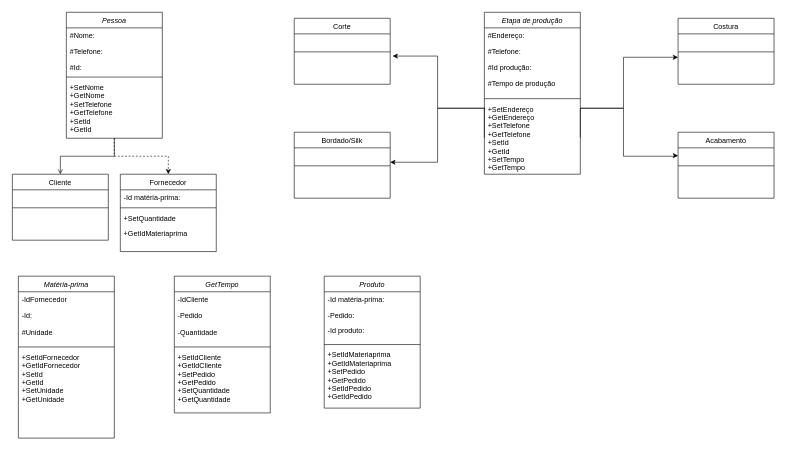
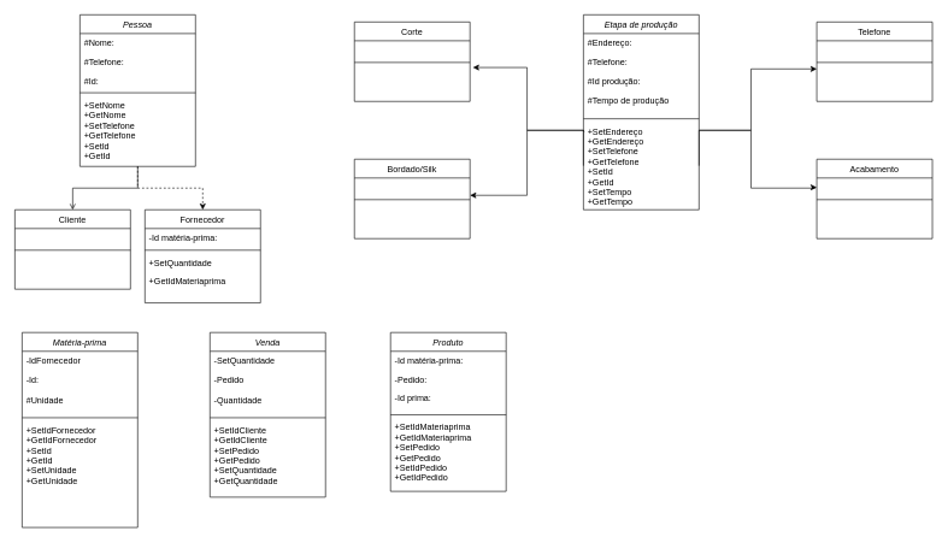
  <mxCell id="0" />
  <mxCell id="1" parent="0" />
  <mxCell id="2" style="edgeStyle=orthogonalEdgeStyle;rounded=0;orthogonalLoop=1;jettySize=auto;html=1;endArrow=open;" edge="1" parent="1" source="4" target="15"><mxGeometry relative="1" as="geometry" /></mxCell>
  <mxCell id="3" style="edgeStyle=orthogonalEdgeStyle;rounded=0;orthogonalLoop=1;jettySize=auto;html=1;dashed=1;" edge="1" parent="1" source="4" target="10"><mxGeometry relative="1" as="geometry" /></mxCell>
  <mxCell id="4" value="Pessoa" style="swimlane;fontStyle=2;align=center;verticalAlign=top;childLayout=stackLayout;horizontal=1;startSize=26;horizontalStack=0;resizeParent=1;resizeLast=0;collapsible=1;marginBottom=0;rounded=0;shadow=0;strokeWidth=1;" parent="1" vertex="1"><mxGeometry x="110" y="20" width="160" height="210" as="geometry"><mxRectangle x="230" y="140" width="160" height="26" as="alternateBounds" /></mxGeometry></mxCell>
  <mxCell id="5" value="#Nome:" style="text;align=left;verticalAlign=top;spacingLeft=4;spacingRight=4;overflow=hidden;rotatable=0;points=[[0,0.5],[1,0.5]];portConstraint=eastwest;" parent="4" vertex="1"><mxGeometry y="26" width="160" height="26" as="geometry" /></mxCell>
  <mxCell id="6" value="#Telefone:" style="text;align=left;verticalAlign=top;spacingLeft=4;spacingRight=4;overflow=hidden;rotatable=0;points=[[0,0.5],[1,0.5]];portConstraint=eastwest;rounded=0;shadow=0;html=0;" parent="4" vertex="1"><mxGeometry y="52" width="160" height="26" as="geometry" /></mxCell>
  <mxCell id="7" value="#Id:" style="text;align=left;verticalAlign=top;spacingLeft=4;spacingRight=4;overflow=hidden;rotatable=0;points=[[0,0.5],[1,0.5]];portConstraint=eastwest;" parent="4" vertex="1"><mxGeometry y="78" width="160" height="26" as="geometry" /></mxCell>
  <mxCell id="8" value="" style="line;html=1;strokeWidth=1;align=left;verticalAlign=middle;spacingTop=-1;spacingLeft=3;spacingRight=3;rotatable=0;labelPosition=right;points=[];portConstraint=eastwest;" parent="4" vertex="1"><mxGeometry y="104" width="160" height="8" as="geometry" /></mxCell>
  <mxCell id="9" value="+SetNome&#10;+GetNome &#10;+SetTelefone&#10;+GetTelefone&#10;+SetId&#10;+GetId" style="text;align=left;verticalAlign=top;spacingLeft=4;spacingRight=4;overflow=hidden;rotatable=0;points=[[0,0.5],[1,0.5]];portConstraint=eastwest;" parent="4" vertex="1"><mxGeometry y="112" width="160" height="98" as="geometry" /></mxCell>
  <mxCell id="10" value="Fornecedor" style="swimlane;fontStyle=0;align=center;verticalAlign=top;childLayout=stackLayout;horizontal=1;startSize=26;horizontalStack=0;resizeParent=1;resizeLast=0;collapsible=1;marginBottom=0;rounded=0;shadow=0;strokeWidth=1;" parent="1" vertex="1"><mxGeometry x="200" y="290" width="160" height="129" as="geometry"><mxRectangle x="550" y="140" width="160" height="26" as="alternateBounds" /></mxGeometry></mxCell>
  <mxCell id="11" value="-Id matéria-prima:" style="text;align=left;verticalAlign=top;spacingLeft=4;spacingRight=4;overflow=hidden;rotatable=0;points=[[0,0.5],[1,0.5]];portConstraint=eastwest;rounded=0;shadow=0;html=0;" parent="10" vertex="1"><mxGeometry y="26" width="160" height="26" as="geometry" /></mxCell>
  <mxCell id="12" value="" style="line;html=1;strokeWidth=1;align=left;verticalAlign=middle;spacingTop=-1;spacingLeft=3;spacingRight=3;rotatable=0;labelPosition=right;points=[];portConstraint=eastwest;" parent="10" vertex="1"><mxGeometry y="52" width="160" height="8" as="geometry" /></mxCell>
  <mxCell id="13" value="+SetQuantidade" style="text;align=left;verticalAlign=top;spacingLeft=4;spacingRight=4;overflow=hidden;rotatable=0;points=[[0,0.5],[1,0.5]];portConstraint=eastwest;" parent="10" vertex="1"><mxGeometry y="60" width="160" height="26" as="geometry" /></mxCell>
  <mxCell id="14" value="+GetIdMateriaprima" style="text;align=left;verticalAlign=top;spacingLeft=4;spacingRight=4;overflow=hidden;rotatable=0;points=[[0,0.5],[1,0.5]];portConstraint=eastwest;" parent="10" vertex="1"><mxGeometry y="86" width="160" height="26" as="geometry" /></mxCell>
  <mxCell id="15" value="Cliente" style="swimlane;fontStyle=0;align=center;verticalAlign=top;childLayout=stackLayout;horizontal=1;startSize=26;horizontalStack=0;resizeParent=1;resizeLast=0;collapsible=1;marginBottom=0;rounded=0;shadow=0;strokeWidth=1;" parent="1" vertex="1"><mxGeometry x="20" y="290" width="160" height="110" as="geometry"><mxRectangle x="550" y="140" width="160" height="26" as="alternateBounds" /></mxGeometry></mxCell>
  <mxCell id="16" value="   " style="text;align=left;verticalAlign=top;spacingLeft=4;spacingRight=4;overflow=hidden;rotatable=0;points=[[0,0.5],[1,0.5]];portConstraint=eastwest;rounded=0;shadow=0;html=0;" parent="15" vertex="1"><mxGeometry y="26" width="160" height="26" as="geometry" /></mxCell>
  <mxCell id="17" value="" style="line;html=1;strokeWidth=1;align=left;verticalAlign=middle;spacingTop=-1;spacingLeft=3;spacingRight=3;rotatable=0;labelPosition=right;points=[];portConstraint=eastwest;" parent="15" vertex="1"><mxGeometry y="52" width="160" height="8" as="geometry" /></mxCell>
  <mxCell id="18" value="    " style="text;align=left;verticalAlign=top;spacingLeft=4;spacingRight=4;overflow=hidden;rotatable=0;points=[[0,0.5],[1,0.5]];portConstraint=eastwest;" parent="15" vertex="1"><mxGeometry y="60" width="160" height="26" as="geometry" /></mxCell>
  <mxCell id="19" value="Etapa de produção" style="swimlane;fontStyle=2;align=center;verticalAlign=top;childLayout=stackLayout;horizontal=1;startSize=26;horizontalStack=0;resizeParent=1;resizeLast=0;collapsible=1;marginBottom=0;rounded=0;shadow=0;strokeWidth=1;" vertex="1" parent="1"><mxGeometry x="807" y="20" width="160" height="270" as="geometry"><mxRectangle x="230" y="140" width="160" height="26" as="alternateBounds" /></mxGeometry></mxCell>
  <mxCell id="20" value="#Endereço:" style="text;align=left;verticalAlign=top;spacingLeft=4;spacingRight=4;overflow=hidden;rotatable=0;points=[[0,0.5],[1,0.5]];portConstraint=eastwest;" vertex="1" parent="19"><mxGeometry y="26" width="160" height="26" as="geometry" /></mxCell>
  <mxCell id="21" value="#Telefone:" style="text;align=left;verticalAlign=top;spacingLeft=4;spacingRight=4;overflow=hidden;rotatable=0;points=[[0,0.5],[1,0.5]];portConstraint=eastwest;rounded=0;shadow=0;html=0;" vertex="1" parent="19"><mxGeometry y="52" width="160" height="26" as="geometry" /></mxCell>
  <mxCell id="22" value="#Id produção:&#10;&#10;#Tempo de produção" style="text;align=left;verticalAlign=top;spacingLeft=4;spacingRight=4;overflow=hidden;rotatable=0;points=[[0,0.5],[1,0.5]];portConstraint=eastwest;" vertex="1" parent="19"><mxGeometry y="78" width="160" height="62" as="geometry" /></mxCell>
  <mxCell id="23" value="" style="line;html=1;strokeWidth=1;align=left;verticalAlign=middle;spacingTop=-1;spacingLeft=3;spacingRight=3;rotatable=0;labelPosition=right;points=[];portConstraint=eastwest;" vertex="1" parent="19"><mxGeometry y="140" width="160" height="8" as="geometry" /></mxCell>
  <mxCell id="24" value="+SetEndereço&#10;+GetEndereço &#10;+SetTelefone&#10;+GetTelefone&#10;+SetId&#10;+GetId&#10;+SetTempo&#10;+GetTempo" style="text;align=left;verticalAlign=top;spacingLeft=4;spacingRight=4;overflow=hidden;rotatable=0;points=[[0,0.5],[1,0.5]];portConstraint=eastwest;" vertex="1" parent="19"><mxGeometry y="148" width="160" height="122" as="geometry" /></mxCell>
  <mxCell id="25" style="edgeStyle=orthogonalEdgeStyle;rounded=0;orthogonalLoop=1;jettySize=auto;html=1;entryX=0;entryY=0.922;entryDx=0;entryDy=0;entryPerimeter=0;" edge="1" parent="1"><mxGeometry relative="1" as="geometry"><mxPoint x="967" y="180" as="sourcePoint" /><mxPoint x="1130" y="95.008" as="targetPoint" /><Array as="points"><mxPoint x="967" y="180" /><mxPoint x="1039" y="180" /><mxPoint x="1039" y="95" /></Array></mxGeometry></mxCell>
  <mxCell id="26" style="edgeStyle=orthogonalEdgeStyle;rounded=0;orthogonalLoop=1;jettySize=auto;html=1;exitX=1;exitY=0.5;exitDx=0;exitDy=0;entryX=0;entryY=0.5;entryDx=0;entryDy=0;" edge="1" parent="1" source="24" target="41"><mxGeometry relative="1" as="geometry"><mxPoint x="1126.96" y="325.01" as="targetPoint" /><Array as="points"><mxPoint x="967" y="180" /><mxPoint x="1039" y="180" /><mxPoint x="1039" y="260" /><mxPoint x="1127" y="260" /><mxPoint x="1127" y="259" /></Array></mxGeometry></mxCell>
  <mxCell id="27" style="edgeStyle=orthogonalEdgeStyle;rounded=0;orthogonalLoop=1;jettySize=auto;html=1;exitX=0.006;exitY=0.115;exitDx=0;exitDy=0;entryX=1.025;entryY=0.734;entryDx=0;entryDy=0;entryPerimeter=0;exitPerimeter=0;" edge="1" parent="1" source="24"><mxGeometry relative="1" as="geometry"><mxPoint x="654" y="92.976" as="targetPoint" /><Array as="points"><mxPoint x="807" y="180" /><mxPoint x="729" y="180" /><mxPoint x="729" y="93" /></Array></mxGeometry></mxCell>
  <mxCell id="28" value="Corte" style="swimlane;fontStyle=0;align=center;verticalAlign=top;childLayout=stackLayout;horizontal=1;startSize=26;horizontalStack=0;resizeParent=1;resizeLast=0;collapsible=1;marginBottom=0;rounded=0;shadow=0;strokeWidth=1;" vertex="1" parent="1"><mxGeometry x="490" y="30" width="160" height="110" as="geometry"><mxRectangle x="550" y="140" width="160" height="26" as="alternateBounds" /></mxGeometry></mxCell>
  <mxCell id="29" value="   " style="text;align=left;verticalAlign=top;spacingLeft=4;spacingRight=4;overflow=hidden;rotatable=0;points=[[0,0.5],[1,0.5]];portConstraint=eastwest;rounded=0;shadow=0;html=0;" vertex="1" parent="28"><mxGeometry y="26" width="160" height="26" as="geometry" /></mxCell>
  <mxCell id="30" value="" style="line;html=1;strokeWidth=1;align=left;verticalAlign=middle;spacingTop=-1;spacingLeft=3;spacingRight=3;rotatable=0;labelPosition=right;points=[];portConstraint=eastwest;" vertex="1" parent="28"><mxGeometry y="52" width="160" height="8" as="geometry" /></mxCell>
  <mxCell id="31" value="    " style="text;align=left;verticalAlign=top;spacingLeft=4;spacingRight=4;overflow=hidden;rotatable=0;points=[[0,0.5],[1,0.5]];portConstraint=eastwest;" vertex="1" parent="28"><mxGeometry y="60" width="160" height="26" as="geometry" /></mxCell>
  <mxCell id="32" value="Bordado/Silk" style="swimlane;fontStyle=0;align=center;verticalAlign=top;childLayout=stackLayout;horizontal=1;startSize=26;horizontalStack=0;resizeParent=1;resizeLast=0;collapsible=1;marginBottom=0;rounded=0;shadow=0;strokeWidth=1;" vertex="1" parent="1"><mxGeometry x="490" y="220" width="160" height="110" as="geometry"><mxRectangle x="550" y="140" width="160" height="26" as="alternateBounds" /></mxGeometry></mxCell>
  <mxCell id="33" value="   " style="text;align=left;verticalAlign=top;spacingLeft=4;spacingRight=4;overflow=hidden;rotatable=0;points=[[0,0.5],[1,0.5]];portConstraint=eastwest;rounded=0;shadow=0;html=0;" vertex="1" parent="32"><mxGeometry y="26" width="160" height="26" as="geometry" /></mxCell>
  <mxCell id="34" value="" style="line;html=1;strokeWidth=1;align=left;verticalAlign=middle;spacingTop=-1;spacingLeft=3;spacingRight=3;rotatable=0;labelPosition=right;points=[];portConstraint=eastwest;" vertex="1" parent="32"><mxGeometry y="52" width="160" height="8" as="geometry" /></mxCell>
  <mxCell id="35" value="    " style="text;align=left;verticalAlign=top;spacingLeft=4;spacingRight=4;overflow=hidden;rotatable=0;points=[[0,0.5],[1,0.5]];portConstraint=eastwest;" vertex="1" parent="32"><mxGeometry y="60" width="160" height="26" as="geometry" /></mxCell>
- <mxCell id="36" value="Costura" style="swimlane;fontStyle=0;align=center;verticalAlign=top;childLayout=stackLayout;horizontal=1;startSize=26;horizontalStack=0;resizeParent=1;resizeLast=0;collapsible=1;marginBottom=0;rounded=0;shadow=0;strokeWidth=1;" vertex="1" parent="1"><mxGeometry x="1130" y="30" width="160" height="110" as="geometry"><mxRectangle x="550" y="140" width="160" height="26" as="alternateBounds" /></mxGeometry></mxCell>
+ <mxCell id="36" value="Telefone" style="swimlane;fontStyle=0;align=center;verticalAlign=top;childLayout=stackLayout;horizontal=1;startSize=26;horizontalStack=0;resizeParent=1;resizeLast=0;collapsible=1;marginBottom=0;rounded=0;shadow=0;strokeWidth=1;" vertex="1" parent="1"><mxGeometry x="1130" y="30" width="160" height="110" as="geometry"><mxRectangle x="550" y="140" width="160" height="26" as="alternateBounds" /></mxGeometry></mxCell>
  <mxCell id="37" value="   " style="text;align=left;verticalAlign=top;spacingLeft=4;spacingRight=4;overflow=hidden;rotatable=0;points=[[0,0.5],[1,0.5]];portConstraint=eastwest;rounded=0;shadow=0;html=0;" vertex="1" parent="36"><mxGeometry y="26" width="160" height="26" as="geometry" /></mxCell>
  <mxCell id="38" value="" style="line;html=1;strokeWidth=1;align=left;verticalAlign=middle;spacingTop=-1;spacingLeft=3;spacingRight=3;rotatable=0;labelPosition=right;points=[];portConstraint=eastwest;" vertex="1" parent="36"><mxGeometry y="52" width="160" height="8" as="geometry" /></mxCell>
  <mxCell id="39" value="    " style="text;align=left;verticalAlign=top;spacingLeft=4;spacingRight=4;overflow=hidden;rotatable=0;points=[[0,0.5],[1,0.5]];portConstraint=eastwest;" vertex="1" parent="36"><mxGeometry y="60" width="160" height="26" as="geometry" /></mxCell>
  <mxCell id="40" value="Acabamento" style="swimlane;fontStyle=0;align=center;verticalAlign=top;childLayout=stackLayout;horizontal=1;startSize=26;horizontalStack=0;resizeParent=1;resizeLast=0;collapsible=1;marginBottom=0;rounded=0;shadow=0;strokeWidth=1;" vertex="1" parent="1"><mxGeometry x="1130" y="220" width="160" height="110" as="geometry"><mxRectangle x="550" y="140" width="160" height="26" as="alternateBounds" /></mxGeometry></mxCell>
  <mxCell id="41" value="   " style="text;align=left;verticalAlign=top;spacingLeft=4;spacingRight=4;overflow=hidden;rotatable=0;points=[[0,0.5],[1,0.5]];portConstraint=eastwest;rounded=0;shadow=0;html=0;" vertex="1" parent="40"><mxGeometry y="26" width="160" height="26" as="geometry" /></mxCell>
  <mxCell id="42" value="" style="line;html=1;strokeWidth=1;align=left;verticalAlign=middle;spacingTop=-1;spacingLeft=3;spacingRight=3;rotatable=0;labelPosition=right;points=[];portConstraint=eastwest;" vertex="1" parent="40"><mxGeometry y="52" width="160" height="8" as="geometry" /></mxCell>
  <mxCell id="43" value="    " style="text;align=left;verticalAlign=top;spacingLeft=4;spacingRight=4;overflow=hidden;rotatable=0;points=[[0,0.5],[1,0.5]];portConstraint=eastwest;" vertex="1" parent="40"><mxGeometry y="60" width="160" height="26" as="geometry" /></mxCell>
  <mxCell id="44" style="edgeStyle=orthogonalEdgeStyle;rounded=0;orthogonalLoop=1;jettySize=auto;html=1;exitX=0;exitY=0.5;exitDx=0;exitDy=0;entryX=1;entryY=0.923;entryDx=0;entryDy=0;entryPerimeter=0;" edge="1" parent="1" source="24" target="33"><mxGeometry relative="1" as="geometry"><mxPoint x="660" y="270" as="targetPoint" /><Array as="points"><mxPoint x="807" y="180" /><mxPoint x="729" y="180" /><mxPoint x="729" y="270" /></Array></mxGeometry></mxCell>
- <mxCell id="45" value="GetTempo" style="swimlane;fontStyle=2;align=center;verticalAlign=top;childLayout=stackLayout;horizontal=1;startSize=26;horizontalStack=0;resizeParent=1;resizeLast=0;collapsible=1;marginBottom=0;rounded=0;shadow=0;strokeWidth=1;" vertex="1" parent="1"><mxGeometry x="290" y="460" width="160" height="228" as="geometry"><mxRectangle x="230" y="140" width="160" height="26" as="alternateBounds" /></mxGeometry></mxCell>
- <mxCell id="46" value="-IdCliente" style="text;align=left;verticalAlign=top;spacingLeft=4;spacingRight=4;overflow=hidden;rotatable=0;points=[[0,0.5],[1,0.5]];portConstraint=eastwest;rounded=0;shadow=0;html=0;" vertex="1" parent="45"><mxGeometry y="26" width="160" height="26" as="geometry" /></mxCell>
+ <mxCell id="45" value="Venda" style="swimlane;fontStyle=2;align=center;verticalAlign=top;childLayout=stackLayout;horizontal=1;startSize=26;horizontalStack=0;resizeParent=1;resizeLast=0;collapsible=1;marginBottom=0;rounded=0;shadow=0;strokeWidth=1;" vertex="1" parent="1"><mxGeometry x="290" y="460" width="160" height="228" as="geometry"><mxRectangle x="230" y="140" width="160" height="26" as="alternateBounds" /></mxGeometry></mxCell>
+ <mxCell id="46" value="-SetQuantidade" style="text;align=left;verticalAlign=top;spacingLeft=4;spacingRight=4;overflow=hidden;rotatable=0;points=[[0,0.5],[1,0.5]];portConstraint=eastwest;rounded=0;shadow=0;html=0;" vertex="1" parent="45"><mxGeometry y="26" width="160" height="26" as="geometry" /></mxCell>
  <mxCell id="47" value="-Pedido&#10;&#10;-Quantidade" style="text;align=left;verticalAlign=top;spacingLeft=4;spacingRight=4;overflow=hidden;rotatable=0;points=[[0,0.5],[1,0.5]];portConstraint=eastwest;" vertex="1" parent="45"><mxGeometry y="52" width="160" height="62" as="geometry" /></mxCell>
  <mxCell id="48" value="" style="line;html=1;strokeWidth=1;align=left;verticalAlign=middle;spacingTop=-1;spacingLeft=3;spacingRight=3;rotatable=0;labelPosition=right;points=[];portConstraint=eastwest;" vertex="1" parent="45"><mxGeometry y="114" width="160" height="8" as="geometry" /></mxCell>
  <mxCell id="49" value="+SetIdCliente&#10;+GetIdCliente&#10;+SetPedido&#10;+GetPedido&#10;+SetQuantidade&#10;+GetQuantidade" style="text;align=left;verticalAlign=top;spacingLeft=4;spacingRight=4;overflow=hidden;rotatable=0;points=[[0,0.5],[1,0.5]];portConstraint=eastwest;" vertex="1" parent="45"><mxGeometry y="122" width="160" height="106" as="geometry" /></mxCell>
  <mxCell id="50" value="Matéria-prima" style="swimlane;fontStyle=2;align=center;verticalAlign=top;childLayout=stackLayout;horizontal=1;startSize=26;horizontalStack=0;resizeParent=1;resizeLast=0;collapsible=1;marginBottom=0;rounded=0;shadow=0;strokeWidth=1;" vertex="1" parent="1"><mxGeometry x="30" y="460" width="160" height="270" as="geometry"><mxRectangle x="230" y="140" width="160" height="26" as="alternateBounds" /></mxGeometry></mxCell>
  <mxCell id="51" value="-IdFornecedor" style="text;align=left;verticalAlign=top;spacingLeft=4;spacingRight=4;overflow=hidden;rotatable=0;points=[[0,0.5],[1,0.5]];portConstraint=eastwest;" vertex="1" parent="50"><mxGeometry y="26" width="160" height="26" as="geometry" /></mxCell>
  <mxCell id="52" value="-Id:&#10;&#10;#Unidade" style="text;align=left;verticalAlign=top;spacingLeft=4;spacingRight=4;overflow=hidden;rotatable=0;points=[[0,0.5],[1,0.5]];portConstraint=eastwest;" vertex="1" parent="50"><mxGeometry y="52" width="160" height="62" as="geometry" /></mxCell>
  <mxCell id="53" value="" style="line;html=1;strokeWidth=1;align=left;verticalAlign=middle;spacingTop=-1;spacingLeft=3;spacingRight=3;rotatable=0;labelPosition=right;points=[];portConstraint=eastwest;" vertex="1" parent="50"><mxGeometry y="114" width="160" height="8" as="geometry" /></mxCell>
  <mxCell id="54" value="+SetIdFornecedor&#10;+GetIdFornecedor &#10;+SetId&#10;+GetId&#10;+SetUnidade&#10;+GetUnidade" style="text;align=left;verticalAlign=top;spacingLeft=4;spacingRight=4;overflow=hidden;rotatable=0;points=[[0,0.5],[1,0.5]];portConstraint=eastwest;" vertex="1" parent="50"><mxGeometry y="122" width="160" height="122" as="geometry" /></mxCell>
  <mxCell id="55" value="Produto" style="swimlane;fontStyle=2;align=center;verticalAlign=top;childLayout=stackLayout;horizontal=1;startSize=26;horizontalStack=0;resizeParent=1;resizeLast=0;collapsible=1;marginBottom=0;rounded=0;shadow=0;strokeWidth=1;" vertex="1" parent="1"><mxGeometry x="540" y="460" width="160" height="220" as="geometry"><mxRectangle x="230" y="140" width="160" height="26" as="alternateBounds" /></mxGeometry></mxCell>
  <mxCell id="56" value="-Id matéria-prima:" style="text;align=left;verticalAlign=top;spacingLeft=4;spacingRight=4;overflow=hidden;rotatable=0;points=[[0,0.5],[1,0.5]];portConstraint=eastwest;" vertex="1" parent="55"><mxGeometry y="26" width="160" height="26" as="geometry" /></mxCell>
  <mxCell id="57" value="-Pedido:" style="text;align=left;verticalAlign=top;spacingLeft=4;spacingRight=4;overflow=hidden;rotatable=0;points=[[0,0.5],[1,0.5]];portConstraint=eastwest;rounded=0;shadow=0;html=0;" vertex="1" parent="55"><mxGeometry y="52" width="160" height="26" as="geometry" /></mxCell>
- <mxCell id="58" value="-Id produto:" style="text;align=left;verticalAlign=top;spacingLeft=4;spacingRight=4;overflow=hidden;rotatable=0;points=[[0,0.5],[1,0.5]];portConstraint=eastwest;" vertex="1" parent="55"><mxGeometry y="78" width="160" height="32" as="geometry" /></mxCell>
+ <mxCell id="58" value="-Id prima:" style="text;align=left;verticalAlign=top;spacingLeft=4;spacingRight=4;overflow=hidden;rotatable=0;points=[[0,0.5],[1,0.5]];portConstraint=eastwest;" vertex="1" parent="55"><mxGeometry y="78" width="160" height="32" as="geometry" /></mxCell>
  <mxCell id="59" value="" style="line;html=1;strokeWidth=1;align=left;verticalAlign=middle;spacingTop=-1;spacingLeft=3;spacingRight=3;rotatable=0;labelPosition=right;points=[];portConstraint=eastwest;" vertex="1" parent="55"><mxGeometry y="110" width="160" height="8" as="geometry" /></mxCell>
  <mxCell id="60" value="+SetIdMateriaprima&#10;+GetIdMateriaprima&#10;+SetPedido&#10;+GetPedido&#10;+SetIdPedido&#10;+GetIdPedido&#10;" style="text;align=left;verticalAlign=top;spacingLeft=4;spacingRight=4;overflow=hidden;rotatable=0;points=[[0,0.5],[1,0.5]];portConstraint=eastwest;" vertex="1" parent="55"><mxGeometry y="118" width="160" height="92" as="geometry" /></mxCell>
